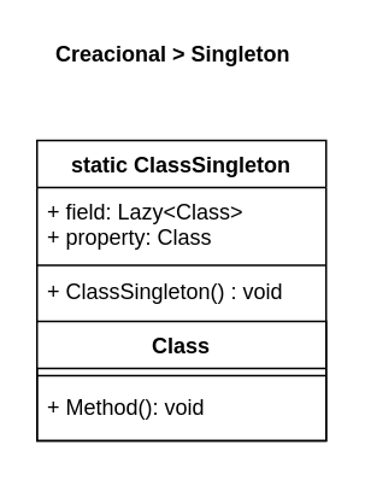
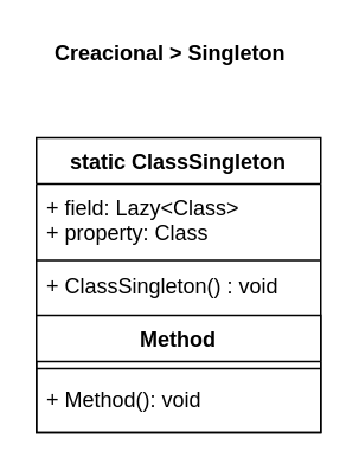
  <mxCell id="0" />
  <mxCell id="1" parent="0" />
  <mxCell id="2" value="&lt;b&gt;Creacional &amp;gt; Singleton&lt;/b&gt;" style="text;html=1;align=center;verticalAlign=middle;resizable=0;points=[];autosize=1;" parent="1" vertex="1"><mxGeometry x="20" y="20" width="150" height="20" as="geometry" /></mxCell>
  <mxCell id="3" value="static ClassSingleton" style="swimlane;fontStyle=1;align=center;verticalAlign=top;childLayout=stackLayout;horizontal=1;startSize=26;horizontalStack=0;resizeParent=1;resizeParentMax=0;resizeLast=0;collapsible=1;marginBottom=0;labelBackgroundColor=#ffffff;" parent="1" vertex="1"><mxGeometry x="20" y="77" width="160" height="166" as="geometry" /></mxCell>
  <mxCell id="4" value="+ field: Lazy&lt;Class&gt;&#10;+ property: Class" style="text;align=left;verticalAlign=top;spacingLeft=4;spacingRight=4;overflow=hidden;rotatable=0;points=[[0,0.5],[1,0.5]];portConstraint=eastwest;" parent="3" vertex="1"><mxGeometry y="26" width="160" height="44" as="geometry" /></mxCell>
  <mxCell id="5" value="" style="endArrow=none;html=1;" edge="1" parent="3"><mxGeometry width="50" height="50" relative="1" as="geometry"><mxPoint y="69" as="sourcePoint" /><mxPoint x="160" y="69" as="targetPoint" /></mxGeometry></mxCell>
  <mxCell id="6" value="+ ClassSingleton() : void" style="text;align=left;verticalAlign=top;spacingLeft=4;spacingRight=4;overflow=hidden;rotatable=0;points=[[0,0.5],[1,0.5]];portConstraint=eastwest;" vertex="1" parent="3"><mxGeometry y="70" width="160" height="30" as="geometry" /></mxCell>
- <mxCell id="7" value="Class" style="swimlane;fontStyle=1;align=center;verticalAlign=top;childLayout=stackLayout;horizontal=1;startSize=26;horizontalStack=0;resizeParent=1;resizeParentMax=0;resizeLast=0;collapsible=1;marginBottom=0;labelBackgroundColor=#ffffff;" vertex="1" parent="3"><mxGeometry y="100" width="160" height="66" as="geometry"><mxRectangle y="78" width="160" height="26" as="alternateBounds" /></mxGeometry></mxCell>
+ <mxCell id="7" value="Method" style="swimlane;fontStyle=1;align=center;verticalAlign=top;childLayout=stackLayout;horizontal=1;startSize=26;horizontalStack=0;resizeParent=1;resizeParentMax=0;resizeLast=0;collapsible=1;marginBottom=0;labelBackgroundColor=#ffffff;" vertex="1" parent="3"><mxGeometry y="100" width="160" height="66" as="geometry"><mxRectangle y="78" width="160" height="26" as="alternateBounds" /></mxGeometry></mxCell>
  <mxCell id="8" value="" style="line;strokeWidth=1;align=left;verticalAlign=middle;spacingTop=-1;spacingLeft=3;spacingRight=3;rotatable=0;labelPosition=right;points=[];portConstraint=eastwest;" vertex="1" parent="7"><mxGeometry y="26" width="160" height="8" as="geometry" /></mxCell>
  <mxCell id="9" value="+ Method(): void" style="text;align=left;verticalAlign=top;spacingLeft=4;spacingRight=4;overflow=hidden;rotatable=0;points=[[0,0.5],[1,0.5]];portConstraint=eastwest;" vertex="1" parent="7"><mxGeometry y="34" width="160" height="32" as="geometry" /></mxCell>
